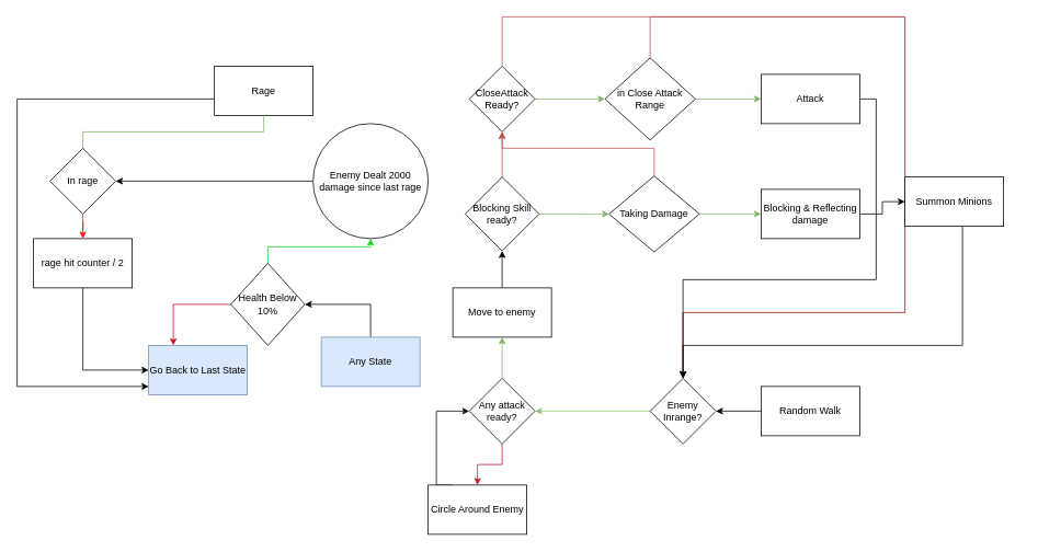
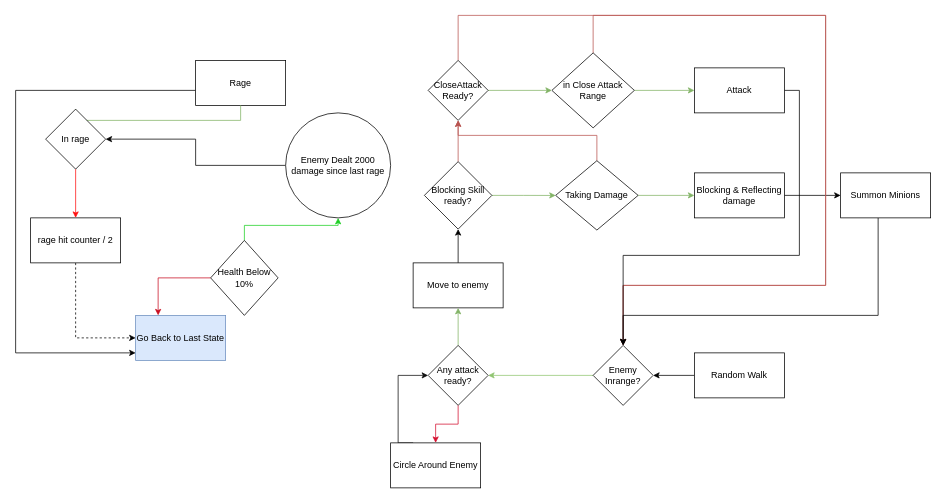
  <mxCell id="0" />
  <mxCell id="1" parent="0" />
  <mxCell id="2" style="edgeStyle=orthogonalEdgeStyle;rounded=0;orthogonalLoop=1;jettySize=auto;html=1;exitX=0;exitY=0.5;exitDx=0;exitDy=0;entryX=1;entryY=0.5;entryDx=0;entryDy=0;" parent="1" source="3" target="7" edge="1"><mxGeometry relative="1" as="geometry" /></mxCell>
  <mxCell id="3" value="Random Walk" style="rounded=0;whiteSpace=wrap;html=1;" parent="1" vertex="1"><mxGeometry x="925" y="470" width="120" height="60" as="geometry" /></mxCell>
  <mxCell id="4" style="edgeStyle=orthogonalEdgeStyle;rounded=0;orthogonalLoop=1;jettySize=auto;html=1;exitX=0.5;exitY=0;exitDx=0;exitDy=0;" parent="1" source="5" target="12" edge="1"><mxGeometry relative="1" as="geometry" /></mxCell>
  <mxCell id="5" value="Move to enemy" style="rounded=0;whiteSpace=wrap;html=1;" parent="1" vertex="1"><mxGeometry x="550" y="350" width="120" height="60" as="geometry" /></mxCell>
  <mxCell id="6" style="edgeStyle=orthogonalEdgeStyle;rounded=0;orthogonalLoop=1;jettySize=auto;html=1;exitX=0;exitY=0.5;exitDx=0;exitDy=0;entryX=1;entryY=0.5;entryDx=0;entryDy=0;fillColor=#d5e8d4;strokeColor=#8FC470;" parent="1" source="7" target="27" edge="1"><mxGeometry relative="1" as="geometry" /></mxCell>
  <mxCell id="7" value="Enemy Inrange?" style="rhombus;whiteSpace=wrap;html=1;" parent="1" vertex="1"><mxGeometry x="790" y="460" width="80" height="80" as="geometry" /></mxCell>
  <mxCell id="8" style="edgeStyle=orthogonalEdgeStyle;rounded=0;orthogonalLoop=1;jettySize=auto;html=1;" edge="1" parent="1" source="9" target="46"><mxGeometry relative="1" as="geometry" /></mxCell>
  <mxCell id="9" value="Blocking &amp;amp; Reflecting damage" style="rounded=0;whiteSpace=wrap;html=1;" parent="1" vertex="1"><mxGeometry x="925" y="230" width="120" height="60" as="geometry" /></mxCell>
  <mxCell id="10" style="edgeStyle=orthogonalEdgeStyle;rounded=0;orthogonalLoop=1;jettySize=auto;html=1;exitX=1;exitY=0.5;exitDx=0;exitDy=0;fillColor=#d5e8d4;strokeColor=#82b366;" parent="1" source="12" target="15" edge="1"><mxGeometry relative="1" as="geometry" /></mxCell>
  <mxCell id="11" style="edgeStyle=orthogonalEdgeStyle;rounded=0;orthogonalLoop=1;jettySize=auto;html=1;exitX=0.5;exitY=0;exitDx=0;exitDy=0;entryX=0.5;entryY=1;entryDx=0;entryDy=0;fillColor=#f8cecc;strokeColor=#b85450;" parent="1" source="12" target="18" edge="1"><mxGeometry relative="1" as="geometry" /></mxCell>
  <mxCell id="12" value="Blocking Skill ready?" style="rhombus;whiteSpace=wrap;html=1;" parent="1" vertex="1"><mxGeometry x="565" y="215" width="90" height="90" as="geometry" /></mxCell>
  <mxCell id="13" style="edgeStyle=orthogonalEdgeStyle;rounded=0;orthogonalLoop=1;jettySize=auto;html=1;exitX=1;exitY=0.5;exitDx=0;exitDy=0;entryX=0;entryY=0.5;entryDx=0;entryDy=0;fillColor=#d5e8d4;strokeColor=#82b366;" parent="1" source="15" target="9" edge="1"><mxGeometry relative="1" as="geometry" /></mxCell>
  <mxCell id="14" style="edgeStyle=orthogonalEdgeStyle;rounded=0;orthogonalLoop=1;jettySize=auto;html=1;exitX=0.5;exitY=0;exitDx=0;exitDy=0;entryX=0.5;entryY=1;entryDx=0;entryDy=0;fillColor=#f8cecc;strokeColor=#b85450;" parent="1" source="15" target="18" edge="1"><mxGeometry relative="1" as="geometry"><Array as="points"><mxPoint x="795" y="180" /><mxPoint x="610" y="180" /></Array></mxGeometry></mxCell>
  <mxCell id="15" value="Taking Damage" style="rhombus;whiteSpace=wrap;html=1;" parent="1" vertex="1"><mxGeometry x="740" y="213.75" width="110" height="92.5" as="geometry" /></mxCell>
  <mxCell id="16" style="edgeStyle=orthogonalEdgeStyle;rounded=0;orthogonalLoop=1;jettySize=auto;html=1;exitX=1;exitY=0.5;exitDx=0;exitDy=0;fillColor=#d5e8d4;strokeColor=#82b366;" parent="1" source="18" target="21" edge="1"><mxGeometry relative="1" as="geometry" /></mxCell>
  <mxCell id="17" style="edgeStyle=orthogonalEdgeStyle;rounded=0;orthogonalLoop=1;jettySize=auto;html=1;exitX=0.5;exitY=0;exitDx=0;exitDy=0;entryX=0.5;entryY=0;entryDx=0;entryDy=0;fillColor=#f8cecc;strokeColor=#b85450;" parent="1" source="18" target="7" edge="1"><mxGeometry relative="1" as="geometry"><Array as="points"><mxPoint x="610" y="20" /><mxPoint x="1100" y="20" /><mxPoint x="1100" y="380" /><mxPoint x="830" y="380" /></Array></mxGeometry></mxCell>
  <mxCell id="18" value="CloseAttack Ready?" style="rhombus;whiteSpace=wrap;html=1;" parent="1" vertex="1"><mxGeometry x="570" y="80" width="80" height="80" as="geometry" /></mxCell>
  <mxCell id="19" style="edgeStyle=orthogonalEdgeStyle;rounded=0;orthogonalLoop=1;jettySize=auto;html=1;exitX=1;exitY=0.5;exitDx=0;exitDy=0;fillColor=#d5e8d4;strokeColor=#82b366;" parent="1" source="21" target="23" edge="1"><mxGeometry relative="1" as="geometry" /></mxCell>
  <mxCell id="20" style="edgeStyle=orthogonalEdgeStyle;rounded=0;orthogonalLoop=1;jettySize=auto;html=1;exitX=0.5;exitY=0;exitDx=0;exitDy=0;fillColor=#f8cecc;strokeColor=#b85450;entryX=0.5;entryY=0;entryDx=0;entryDy=0;" parent="1" source="21" target="7" edge="1"><mxGeometry relative="1" as="geometry"><mxPoint x="670" y="380" as="targetPoint" /><Array as="points"><mxPoint x="790" y="20" /><mxPoint x="1100" y="20" /><mxPoint x="1100" y="380" /><mxPoint x="830" y="380" /></Array></mxGeometry></mxCell>
  <mxCell id="21" value="in Close Attack Range" style="rhombus;whiteSpace=wrap;html=1;" parent="1" vertex="1"><mxGeometry x="735" y="70" width="110" height="100" as="geometry" /></mxCell>
  <mxCell id="22" style="edgeStyle=orthogonalEdgeStyle;rounded=0;orthogonalLoop=1;jettySize=auto;html=1;exitX=1;exitY=0.5;exitDx=0;exitDy=0;entryX=0.5;entryY=0;entryDx=0;entryDy=0;" parent="1" source="23" target="7" edge="1"><mxGeometry relative="1" as="geometry"><Array as="points"><mxPoint x="1065" y="120" /><mxPoint x="1065" y="340" /><mxPoint x="830" y="340" /></Array></mxGeometry></mxCell>
  <mxCell id="23" value="Attack" style="rounded=0;whiteSpace=wrap;html=1;" parent="1" vertex="1"><mxGeometry x="925" y="90" width="120" height="60" as="geometry" /></mxCell>
  <mxCell id="24" style="edgeStyle=orthogonalEdgeStyle;rounded=0;orthogonalLoop=1;jettySize=auto;html=1;strokeColor=#0D0D0D;exitX=0.25;exitY=0;exitDx=0;exitDy=0;" parent="1" source="25" target="27" edge="1"><mxGeometry relative="1" as="geometry"><Array as="points"><mxPoint x="530" y="500" /></Array></mxGeometry></mxCell>
  <mxCell id="25" value="Circle Around Enemy" style="rounded=0;whiteSpace=wrap;html=1;" parent="1" vertex="1"><mxGeometry x="520" y="590" width="120" height="60" as="geometry" /></mxCell>
  <mxCell id="26" style="edgeStyle=orthogonalEdgeStyle;rounded=0;orthogonalLoop=1;jettySize=auto;html=1;exitX=0.5;exitY=0;exitDx=0;exitDy=0;entryX=0.5;entryY=1;entryDx=0;entryDy=0;fillColor=#d5e8d4;strokeColor=#82b366;" parent="1" source="27" target="5" edge="1"><mxGeometry relative="1" as="geometry" /></mxCell>
  <mxCell id="27" value="Any attack ready?" style="rhombus;whiteSpace=wrap;html=1;" parent="1" vertex="1"><mxGeometry x="570" y="460" width="80" height="80" as="geometry" /></mxCell>
- <mxCell id="28" style="edgeStyle=orthogonalEdgeStyle;rounded=0;orthogonalLoop=1;jettySize=auto;html=1;strokeColor=#000000;" parent="1" source="29" target="39" edge="1"><mxGeometry relative="1" as="geometry"><Array as="points"><mxPoint x="450" y="370" /></Array></mxGeometry></mxCell>
- <mxCell id="29" value="Any State" style="rounded=0;whiteSpace=wrap;html=1;fillColor=#dae8fc;strokeColor=#6c8ebf;" parent="1" vertex="1"><mxGeometry x="390" y="410" width="120" height="60" as="geometry" /></mxCell>
  <mxCell id="30" style="edgeStyle=orthogonalEdgeStyle;rounded=0;orthogonalLoop=1;jettySize=auto;html=1;strokeColor=#000000;" parent="1" source="31" target="40" edge="1"><mxGeometry relative="1" as="geometry"><Array as="points"><mxPoint x="20" y="120" /><mxPoint x="20" y="470" /></Array></mxGeometry></mxCell>
  <mxCell id="31" value="Rage" style="rounded=0;whiteSpace=wrap;html=1;" parent="1" vertex="1"><mxGeometry x="260" y="80" width="120" height="60" as="geometry" /></mxCell>
  <mxCell id="32" style="edgeStyle=orthogonalEdgeStyle;rounded=0;orthogonalLoop=1;jettySize=auto;html=1;exitX=0.5;exitY=0;exitDx=0;exitDy=0;entryX=0.5;entryY=1;entryDx=0;entryDy=0;fillColor=#d5e8d4;strokeColor=#82b366;endArrow=none;" parent="1" source="34" target="31" edge="1"><mxGeometry relative="1" as="geometry"><Array as="points"><mxPoint x="100" y="160" /><mxPoint x="320" y="160" /></Array></mxGeometry></mxCell>
  <mxCell id="33" style="edgeStyle=orthogonalEdgeStyle;rounded=0;orthogonalLoop=1;jettySize=auto;html=1;entryX=0.5;entryY=0;entryDx=0;entryDy=0;strokeColor=#FF1212;" parent="1" source="34" target="36" edge="1"><mxGeometry relative="1" as="geometry" /></mxCell>
- <mxCell id="34" value="In rage" style="rhombus;whiteSpace=wrap;html=1;" parent="1" vertex="1"><mxGeometry x="60" y="180" width="80" height="80" as="geometry" /></mxCell>
- <mxCell id="35" style="edgeStyle=orthogonalEdgeStyle;rounded=0;orthogonalLoop=1;jettySize=auto;html=1;strokeColor=#000000;" parent="1" source="36" target="40" edge="1"><mxGeometry relative="1" as="geometry"><Array as="points"><mxPoint x="100" y="450" /></Array></mxGeometry></mxCell>
+ <mxCell id="34" value="In rage" style="rhombus;whiteSpace=wrap;html=1;" parent="1" vertex="1"><mxGeometry x="60" y="145" width="80" height="80" as="geometry" /></mxCell>
+ <mxCell id="35" style="edgeStyle=orthogonalEdgeStyle;rounded=0;orthogonalLoop=1;jettySize=auto;html=1;strokeColor=#000000;dashed=1;" parent="1" source="36" target="40" edge="1"><mxGeometry relative="1" as="geometry"><Array as="points"><mxPoint x="100" y="450" /></Array></mxGeometry></mxCell>
  <mxCell id="36" value="rage hit counter / 2" style="rounded=0;whiteSpace=wrap;html=1;" parent="1" vertex="1"><mxGeometry x="40" y="290" width="120" height="60" as="geometry" /></mxCell>
  <mxCell id="37" style="edgeStyle=orthogonalEdgeStyle;rounded=0;orthogonalLoop=1;jettySize=auto;html=1;exitX=0;exitY=0.5;exitDx=0;exitDy=0;fillColor=#f8cecc;strokeColor=#C90E21;" parent="1" source="39" target="40" edge="1"><mxGeometry relative="1" as="geometry"><Array as="points"><mxPoint x="210" y="370" /></Array></mxGeometry></mxCell>
  <mxCell id="38" style="edgeStyle=orthogonalEdgeStyle;rounded=0;orthogonalLoop=1;jettySize=auto;html=1;strokeColor=#1DCF23;" parent="1" source="39" target="44" edge="1"><mxGeometry relative="1" as="geometry"><Array as="points"><mxPoint x="325" y="300" /><mxPoint x="450" y="300" /></Array></mxGeometry></mxCell>
  <mxCell id="39" value="Health Below 10%" style="rhombus;whiteSpace=wrap;html=1;" parent="1" vertex="1"><mxGeometry x="280" y="320" width="90" height="100" as="geometry" /></mxCell>
  <mxCell id="40" value="Go Back to Last State" style="rounded=0;whiteSpace=wrap;html=1;fillColor=#dae8fc;strokeColor=#6c8ebf;" parent="1" vertex="1"><mxGeometry x="180" y="420" width="120" height="60" as="geometry" /></mxCell>
  <mxCell id="41" style="edgeStyle=orthogonalEdgeStyle;rounded=0;orthogonalLoop=1;jettySize=auto;html=1;" parent="1" edge="1"><mxGeometry relative="1" as="geometry"><mxPoint x="380" y="90" as="targetPoint" /></mxGeometry></mxCell>
  <mxCell id="42" style="edgeStyle=orthogonalEdgeStyle;rounded=0;orthogonalLoop=1;jettySize=auto;html=1;fillColor=#f8cecc;entryX=0.5;entryY=0;entryDx=0;entryDy=0;strokeColor=#D41131;" parent="1" source="27" target="25" edge="1"><mxGeometry relative="1" as="geometry"><mxPoint x="630" y="680" as="sourcePoint" /><mxPoint x="680" y="650" as="targetPoint" /></mxGeometry></mxCell>
  <mxCell id="43" style="edgeStyle=orthogonalEdgeStyle;rounded=0;orthogonalLoop=1;jettySize=auto;html=1;" parent="1" source="44" target="34" edge="1"><mxGeometry relative="1" as="geometry" /></mxCell>
  <mxCell id="44" value="Enemy Dealt 2000 damage since last rage" style="ellipse;whiteSpace=wrap;html=1;" parent="1" vertex="1"><mxGeometry x="380" y="150" width="140" height="140" as="geometry" /></mxCell>
  <mxCell id="45" style="edgeStyle=orthogonalEdgeStyle;rounded=0;orthogonalLoop=1;jettySize=auto;html=1;" edge="1" parent="1" source="46" target="7"><mxGeometry relative="1" as="geometry"><Array as="points"><mxPoint x="1170" y="420" /><mxPoint x="830" y="420" /></Array></mxGeometry></mxCell>
- <mxCell id="46" value="Summon Minions" style="rounded=0;whiteSpace=wrap;html=1;" vertex="1" parent="1"><mxGeometry x="1100" y="215" width="120" height="60" as="geometry" /></mxCell>
+ <mxCell id="46" value="Summon Minions" style="rounded=0;whiteSpace=wrap;html=1;" vertex="1" parent="1"><mxGeometry x="1120" y="230" width="120" height="60" as="geometry" /></mxCell>
